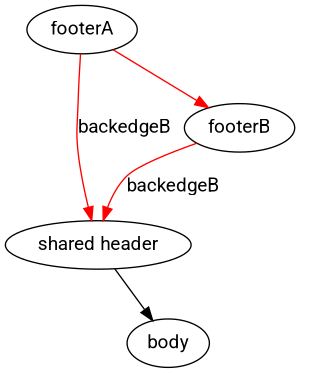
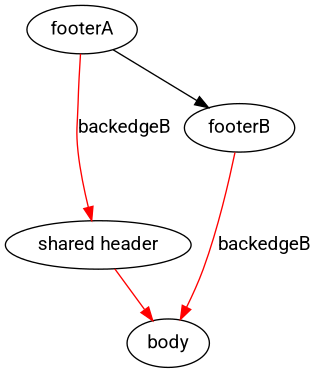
  digraph {
    fontname=Roboto
    node [fontname=Roboto]
    edge [fontname=Roboto]
    "shared header"
    body
    footerA
    footerB
-   "shared header" -> body
+   "shared header" -> body [color=red]
    footerA -> "shared header" [color=red label=backedgeB]
-   footerA -> footerB [color=red]
-   footerB -> "shared header" [color=red label=backedgeB]
+   footerA -> footerB
+   footerB -> body [color=red label=backedgeB]
  }
